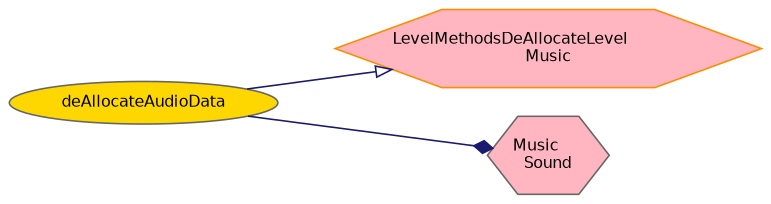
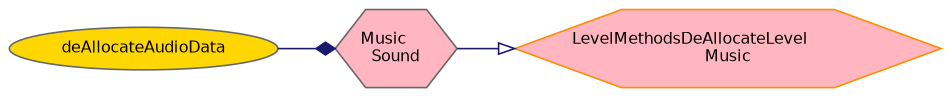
  digraph {
    rankdir=LR
    node [color=gray40 fillcolor=lightpink fontname=Helvetica fontsize=10 shape=hexagon style=filled]
    edge [color=midnightblue fontname=Helvetica fontsize=10 labelfontname=Helvetica labelfontsize=10 style=solid]
    n1 [fillcolor=gold fontcolor=black height=0.2 label=deAllocateAudioData shape=ellipse width=0.4]
    n2 [color=darkorange height=0.2 label="LevelMethodsDeAllocateLevel\lMusic" width=0.4]
    n3 [height=0.2 label="Music\lSound" width=0.4]
-   n1 -> n2 [arrowhead=onormal]
+   n3 -> n2 [arrowhead=onormal]
    n1 -> n3 [arrowhead=diamond]
  }
